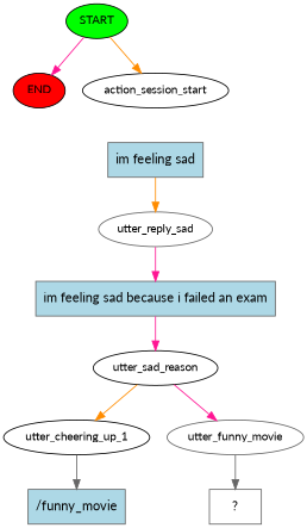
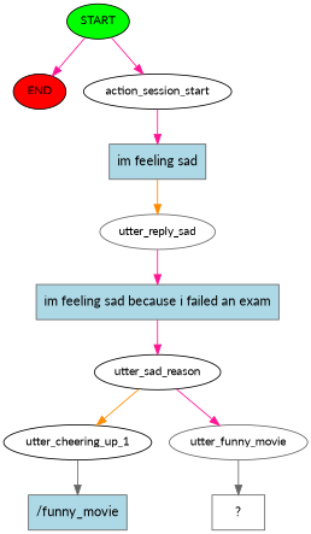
  digraph {
    fontname=Lato
    node [color=gray40 fontname=Lato fontsize=12]
    edge [color=deeppink fontname=Lato]
    n1 [color=black fillcolor=green label=START style=filled]
    n2 [color=black fillcolor=red label=END style=filled]
    n3 [color=black label=action_session_start]
    n4 [fillcolor=lightblue label="im feeling sad" shape=rect style=filled fontsize=""]
    n5 [label=utter_reply_sad]
    n6 [fillcolor=lightblue label="im feeling sad because i failed an exam" shape=rect style=filled fontsize=""]
    n7 [color=black label=utter_sad_reason]
    n8 [color=black label=utter_cheering_up_1]
    n9 [label=utter_funny_movie]
    n10 [fillcolor=lightblue label="/funny_movie" shape=rect style=filled fontsize=""]
    n11 [label="  ?  " shape=rect fontsize=""]
    n1 -> n2
-   n1 -> n3 [color=darkorange]
+   n1 -> n3
+   n3 -> n4
    n4 -> n5 [color=darkorange]
    n5 -> n6
    n6 -> n7
    n7 -> n8 [color=darkorange]
    n7 -> n9
    n8 -> n10 [color=gray40]
    n9 -> n11 [color=gray40]
  }
